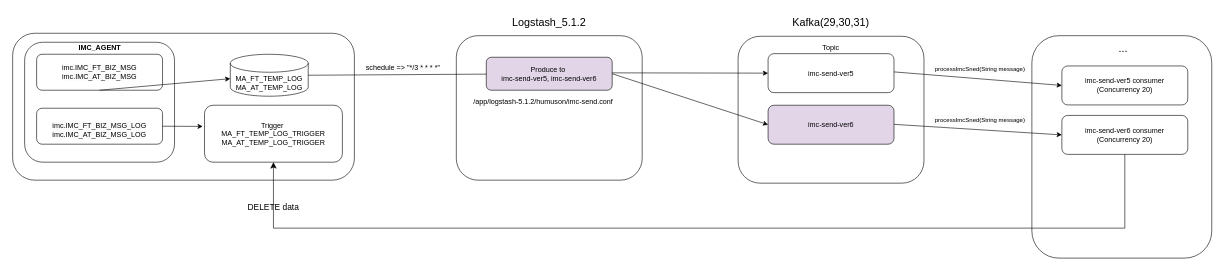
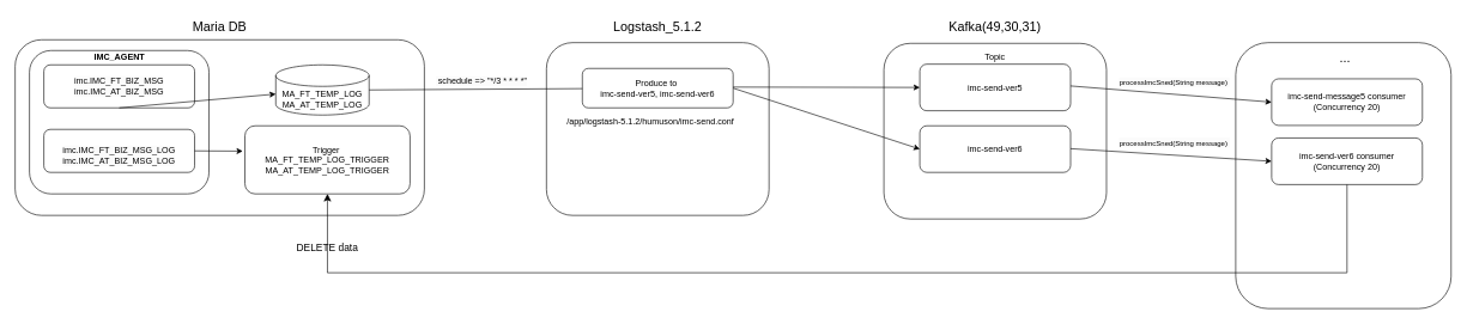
  <mxCell id="0" />
  <mxCell id="1" parent="0" />
  <mxCell id="2" value="" style="rounded=1;whiteSpace=wrap;html=1;" vertex="1" parent="1"><mxGeometry x="20" y="55" width="570" height="245" as="geometry" /></mxCell>
  <mxCell id="3" value="" style="rounded=1;whiteSpace=wrap;html=1;" vertex="1" parent="1"><mxGeometry x="40" y="70" width="250" height="200" as="geometry" /></mxCell>
  <mxCell id="4" value="Trigger&amp;nbsp;&lt;div&gt;MA_FT_TEMP_LOG_TRIGGER&lt;/div&gt;&lt;div&gt;MA_AT_TEMP_LOG_TRIGGER&lt;/div&gt;" style="rounded=1;whiteSpace=wrap;html=1;" vertex="1" parent="1"><mxGeometry x="340" y="175" width="230" height="95" as="geometry" /></mxCell>
+ <mxCell id="5" value="&lt;h3&gt;&lt;span style=&quot;color: rgb(0, 0, 0); font-family: Helvetica; font-style: normal; font-variant-ligatures: normal; font-variant-caps: normal; font-weight: 400; letter-spacing: normal; orphans: 2; text-align: center; text-indent: 0px; text-transform: none; widows: 2; word-spacing: 0px; -webkit-text-stroke-width: 0px; white-space: normal; background-color: rgb(251, 251, 251); text-decoration-thickness: initial; text-decoration-style: initial; text-decoration-color: initial; float: none; display: inline !important;&quot;&gt;&lt;font style=&quot;font-size: 18px;&quot;&gt;Maria DB&lt;/font&gt;&lt;/span&gt;&lt;/h3&gt;" style="text;html=1;align=center;verticalAlign=middle;whiteSpace=wrap;rounded=0;" vertex="1" parent="1"><mxGeometry x="235" y="20" width="140" height="35" as="geometry" /></mxCell>
  <mxCell id="6" value="&lt;br style=&quot;forced-color-adjust: none; color: rgb(0, 0, 0); font-family: Helvetica; font-size: 12px; font-style: normal; font-variant-ligatures: normal; font-variant-caps: normal; font-weight: 400; letter-spacing: normal; orphans: 2; text-align: center; text-indent: 0px; text-transform: none; widows: 2; word-spacing: 0px; -webkit-text-stroke-width: 0px; white-space: normal; background-color: rgb(251, 251, 251); text-decoration-thickness: initial; text-decoration-style: initial; text-decoration-color: initial;&quot;&gt;&lt;div style=&quot;forced-color-adjust: none; color: rgb(0, 0, 0); font-family: Helvetica; font-size: 12px; font-style: normal; font-variant-ligatures: normal; font-variant-caps: normal; font-weight: 400; letter-spacing: normal; orphans: 2; text-align: center; text-indent: 0px; text-transform: none; widows: 2; word-spacing: 0px; -webkit-text-stroke-width: 0px; white-space: normal; background-color: rgb(251, 251, 251); text-decoration-thickness: initial; text-decoration-style: initial; text-decoration-color: initial;&quot;&gt;imc.IMC_FT_BIZ_MSG_LOG&lt;/div&gt;&lt;div style=&quot;forced-color-adjust: none; color: rgb(0, 0, 0); font-family: Helvetica; font-size: 12px; font-style: normal; font-variant-ligatures: normal; font-variant-caps: normal; font-weight: 400; letter-spacing: normal; orphans: 2; text-align: center; text-indent: 0px; text-transform: none; widows: 2; word-spacing: 0px; -webkit-text-stroke-width: 0px; white-space: normal; background-color: rgb(251, 251, 251); text-decoration-thickness: initial; text-decoration-style: initial; text-decoration-color: initial;&quot;&gt;imc.IMC_AT_BIZ_MSG_LOG&lt;/div&gt;" style="rounded=1;whiteSpace=wrap;html=1;" vertex="1" parent="1"><mxGeometry x="60" y="180" width="210" height="60" as="geometry" /></mxCell>
  <mxCell id="7" value="&lt;span style=&quot;color: rgb(0, 0, 0); font-family: Helvetica; font-size: 12px; font-style: normal; font-variant-ligatures: normal; font-variant-caps: normal; font-weight: 400; letter-spacing: normal; orphans: 2; text-align: center; text-indent: 0px; text-transform: none; widows: 2; word-spacing: 0px; -webkit-text-stroke-width: 0px; white-space: normal; background-color: rgb(251, 251, 251); text-decoration-thickness: initial; text-decoration-style: initial; text-decoration-color: initial; float: none; display: inline !important;&quot;&gt;imc.IMC_FT_BIZ_MSG&lt;/span&gt;&lt;div&gt;&lt;span style=&quot;color: rgb(0, 0, 0); font-family: Helvetica; font-size: 12px; font-style: normal; font-variant-ligatures: normal; font-variant-caps: normal; font-weight: 400; letter-spacing: normal; orphans: 2; text-align: center; text-indent: 0px; text-transform: none; widows: 2; word-spacing: 0px; -webkit-text-stroke-width: 0px; white-space: normal; background-color: rgb(251, 251, 251); text-decoration-thickness: initial; text-decoration-style: initial; text-decoration-color: initial; float: none; display: inline !important;&quot;&gt;imc.IMC_AT_BIZ_MSG&lt;/span&gt;&lt;/div&gt;" style="rounded=1;whiteSpace=wrap;html=1;" vertex="1" parent="1"><mxGeometry x="60" y="90" width="210" height="60" as="geometry" /></mxCell>
  <mxCell id="8" value="" style="endArrow=classic;html=1;rounded=0;exitX=0.5;exitY=1;exitDx=0;exitDy=0;" edge="1" parent="1" source="7" target="10"><mxGeometry width="50" height="50" relative="1" as="geometry"><mxPoint x="370" y="300" as="sourcePoint" /><mxPoint x="420" y="250" as="targetPoint" /></mxGeometry></mxCell>
  <mxCell id="9" value="&lt;font style=&quot;font-size: 12px;&quot;&gt;IMC_AGENT&lt;/font&gt;" style="text;strokeColor=none;fillColor=none;html=1;fontSize=24;fontStyle=1;verticalAlign=middle;align=center;" vertex="1" parent="1"><mxGeometry x="115" y="60" width="100" height="30" as="geometry" /></mxCell>
  <mxCell id="10" value="MA_FT_TEMP_LOG&lt;div&gt;MA_AT_TEMP_LOG&lt;/div&gt;" style="shape=cylinder3;whiteSpace=wrap;html=1;boundedLbl=1;backgroundOutline=1;size=15;" vertex="1" parent="1"><mxGeometry x="383" y="90" width="130" height="70" as="geometry" /></mxCell>
  <mxCell id="11" value="" style="rounded=1;whiteSpace=wrap;html=1;" vertex="1" parent="1"><mxGeometry x="760" y="59" width="310" height="241" as="geometry" /></mxCell>
  <mxCell id="12" value="&lt;font style=&quot;font-size: 18px;&quot;&gt;Logstash_5.1.2&lt;/font&gt;" style="text;html=1;align=center;verticalAlign=middle;whiteSpace=wrap;rounded=0;" vertex="1" parent="1"><mxGeometry x="845" y="20" width="140" height="35" as="geometry" /></mxCell>
  <mxCell id="13" value="" style="endArrow=classic;html=1;rounded=0;exitX=1;exitY=0.5;exitDx=0;exitDy=0;entryX=-0.013;entryY=0.372;entryDx=0;entryDy=0;entryPerimeter=0;" edge="1" parent="1" source="6" target="4"><mxGeometry width="50" height="50" relative="1" as="geometry"><mxPoint x="670" y="260" as="sourcePoint" /><mxPoint x="720" y="210" as="targetPoint" /></mxGeometry></mxCell>
- <mxCell id="14" value="Produce to&amp;nbsp;&lt;div&gt;imc-send-ver5, imc-send-ver6&lt;/div&gt;" style="rounded=1;whiteSpace=wrap;html=1;fillColor=#e1d5e7;" vertex="1" parent="1"><mxGeometry x="810" y="95" width="210" height="55" as="geometry" /></mxCell>
+ <mxCell id="14" value="Produce to&amp;nbsp;&lt;div&gt;imc-send-ver5, imc-send-ver6&lt;/div&gt;" style="rounded=1;whiteSpace=wrap;html=1;" vertex="1" parent="1"><mxGeometry x="810" y="95" width="210" height="55" as="geometry" /></mxCell>
  <mxCell id="15" value="" style="rounded=1;whiteSpace=wrap;html=1;" vertex="1" parent="1"><mxGeometry x="1230" y="60" width="310" height="245" as="geometry" /></mxCell>
- <mxCell id="16" value="&lt;font style=&quot;font-size: 18px;&quot;&gt;Kafka(29,30,31)&lt;/font&gt;" style="text;html=1;align=center;verticalAlign=middle;whiteSpace=wrap;rounded=0;" vertex="1" parent="1"><mxGeometry x="1315" y="20" width="140" height="35" as="geometry" /></mxCell>
+ <mxCell id="16" value="&lt;font style=&quot;font-size: 18px;&quot;&gt;Kafka(49,30,31)&lt;/font&gt;" style="text;html=1;align=center;verticalAlign=middle;whiteSpace=wrap;rounded=0;" vertex="1" parent="1"><mxGeometry x="1315" y="20" width="140" height="35" as="geometry" /></mxCell>
  <mxCell id="17" value="imc-send-ver5" style="rounded=1;whiteSpace=wrap;html=1;" vertex="1" parent="1"><mxGeometry x="1280" y="89" width="210" height="65" as="geometry" /></mxCell>
  <mxCell id="18" value="Topic" style="text;html=1;align=center;verticalAlign=middle;whiteSpace=wrap;rounded=0;" vertex="1" parent="1"><mxGeometry x="1355" y="65" width="60" height="30" as="geometry" /></mxCell>
  <mxCell id="19" value="" style="endArrow=none;html=1;rounded=0;exitX=1;exitY=0.5;exitDx=0;exitDy=0;exitPerimeter=0;" edge="1" parent="1" source="10" target="14"><mxGeometry width="50" height="50" relative="1" as="geometry"><mxPoint x="940" y="260" as="sourcePoint" /><mxPoint x="990" y="210" as="targetPoint" /></mxGeometry></mxCell>
  <mxCell id="20" value="&lt;meta charset=&quot;utf-8&quot;&gt;&lt;span style=&quot;color: rgb(0, 0, 0); font-family: Helvetica; font-size: 12px; font-style: normal; font-variant-ligatures: normal; font-variant-caps: normal; font-weight: 400; letter-spacing: normal; orphans: 2; text-align: center; text-indent: 0px; text-transform: none; widows: 2; word-spacing: 0px; -webkit-text-stroke-width: 0px; white-space: normal; background-color: rgb(251, 251, 251); text-decoration-thickness: initial; text-decoration-style: initial; text-decoration-color: initial; display: inline !important; float: none;&quot;&gt;&amp;nbsp;schedule =&amp;gt; &quot;*/3 * * * *&quot;&lt;/span&gt;" style="text;strokeColor=none;fillColor=none;align=left;verticalAlign=middle;spacingLeft=4;spacingRight=4;overflow=hidden;points=[[0,0.5],[1,0.5]];portConstraint=eastwest;rotatable=0;whiteSpace=wrap;html=1;" vertex="1" parent="1"><mxGeometry x="600" y="95" width="160" height="35" as="geometry" /></mxCell>
  <mxCell id="21" value="" style="endArrow=classic;html=1;rounded=0;exitX=1;exitY=0.5;exitDx=0;exitDy=0;exitPerimeter=0;entryX=0;entryY=0.5;entryDx=0;entryDy=0;" edge="1" parent="1" target="17"><mxGeometry width="50" height="50" relative="1" as="geometry"><mxPoint x="1020" y="121" as="sourcePoint" /><mxPoint x="1317" y="119" as="targetPoint" /></mxGeometry></mxCell>
- <mxCell id="22" value="imc-send-ver6" style="rounded=1;whiteSpace=wrap;html=1;fillColor=#e1d5e7;" vertex="1" parent="1"><mxGeometry x="1280" y="175" width="210" height="65" as="geometry" /></mxCell>
+ <mxCell id="22" value="imc-send-ver6" style="rounded=1;whiteSpace=wrap;html=1;" vertex="1" parent="1"><mxGeometry x="1280" y="175" width="210" height="65" as="geometry" /></mxCell>
  <mxCell id="23" value="" style="endArrow=classic;html=1;rounded=0;exitX=1;exitY=0.5;exitDx=0;exitDy=0;entryX=0;entryY=0.5;entryDx=0;entryDy=0;" edge="1" parent="1" source="14" target="22"><mxGeometry width="50" height="50" relative="1" as="geometry"><mxPoint x="1030" y="131" as="sourcePoint" /><mxPoint x="1290" y="132" as="targetPoint" /></mxGeometry></mxCell>
  <mxCell id="24" value="/app/logstash-5.1.2/humuson/imc-send.conf" style="text;html=1;align=center;verticalAlign=middle;whiteSpace=wrap;rounded=0;" vertex="1" parent="1"><mxGeometry x="750" y="154" width="310" height="30" as="geometry" /></mxCell>
  <mxCell id="25" value="" style="rounded=1;whiteSpace=wrap;html=1;" vertex="1" parent="1"><mxGeometry x="1720" y="59" width="300" height="371" as="geometry" /></mxCell>
- <mxCell id="26" value="imc-send-ver5 consumer&lt;div&gt;(Concurrency 20)&lt;/div&gt;" style="rounded=1;whiteSpace=wrap;html=1;" vertex="1" parent="1"><mxGeometry x="1770" y="109.5" width="210" height="65" as="geometry" /></mxCell>
+ <mxCell id="26" value="imc-send-message5 consumer&lt;div&gt;(Concurrency 20)&lt;/div&gt;" style="rounded=1;whiteSpace=wrap;html=1;" vertex="1" parent="1"><mxGeometry x="1770" y="109.5" width="210" height="65" as="geometry" /></mxCell>
  <mxCell id="27" value="imc-send-ver6 consumer&lt;div&gt;(Concurrency 20)&lt;/div&gt;" style="rounded=1;whiteSpace=wrap;html=1;" vertex="1" parent="1"><mxGeometry x="1770" y="192" width="210" height="65" as="geometry" /></mxCell>
  <mxCell id="28" value="&lt;font style=&quot;font-size: 18px;&quot;&gt;...&amp;nbsp;&lt;/font&gt;" style="text;html=1;align=center;verticalAlign=middle;whiteSpace=wrap;rounded=0;" vertex="1" parent="1"><mxGeometry x="1805" y="62.5" width="140" height="35" as="geometry" /></mxCell>
  <mxCell id="29" value="" style="edgeStyle=segmentEdgeStyle;endArrow=classic;html=1;curved=0;rounded=0;endSize=8;startSize=8;entryX=0.5;entryY=1;entryDx=0;entryDy=0;exitX=0.5;exitY=1;exitDx=0;exitDy=0;" edge="1" parent="1" source="27" target="4"><mxGeometry width="50" height="50" relative="1" as="geometry"><mxPoint x="1659.412" y="380" as="sourcePoint" /><mxPoint x="420" y="280" as="targetPoint" /><Array as="points"><mxPoint x="1875" y="380" /><mxPoint x="455" y="380" /></Array></mxGeometry></mxCell>
  <mxCell id="30" value="&lt;font style=&quot;font-size: 14px;&quot;&gt;DELETE data&lt;/font&gt;" style="text;html=1;align=center;verticalAlign=middle;whiteSpace=wrap;rounded=0;" vertex="1" parent="1"><mxGeometry x="385" y="330" width="140" height="30" as="geometry" /></mxCell>
  <mxCell id="31" value="" style="endArrow=classic;html=1;rounded=0;exitX=1;exitY=0.5;exitDx=0;exitDy=0;exitPerimeter=0;entryX=0;entryY=0.5;entryDx=0;entryDy=0;" edge="1" parent="1" target="26"><mxGeometry width="50" height="50" relative="1" as="geometry"><mxPoint x="1490" y="119.41" as="sourcePoint" /><mxPoint x="1750" y="120.41" as="targetPoint" /></mxGeometry></mxCell>
  <mxCell id="32" value="" style="endArrow=classic;html=1;rounded=0;exitX=1;exitY=0.5;exitDx=0;exitDy=0;exitPerimeter=0;entryX=0;entryY=0.5;entryDx=0;entryDy=0;" edge="1" parent="1" target="27"><mxGeometry width="50" height="50" relative="1" as="geometry"><mxPoint x="1490" y="206.91" as="sourcePoint" /><mxPoint x="1750" y="207.91" as="targetPoint" /></mxGeometry></mxCell>
  <mxCell id="33" value="&lt;span style=&quot;color: rgb(0, 0, 0); font-family: Helvetica; font-style: normal; font-variant-ligatures: normal; font-variant-caps: normal; font-weight: 400; letter-spacing: normal; orphans: 2; text-align: center; text-indent: 0px; text-transform: none; widows: 2; word-spacing: 0px; -webkit-text-stroke-width: 0px; white-space: normal; background-color: rgb(251, 251, 251); text-decoration-thickness: initial; text-decoration-style: initial; text-decoration-color: initial; float: none; display: inline !important;&quot;&gt;&lt;font style=&quot;font-size: 10px;&quot;&gt;processImcSned(String message)&amp;nbsp;&lt;/font&gt;&lt;/span&gt;" style="text;html=1;align=center;verticalAlign=middle;whiteSpace=wrap;rounded=0;" vertex="1" parent="1"><mxGeometry x="1530" y="100" width="210" height="30" as="geometry" /></mxCell>
  <mxCell id="34" value="&lt;span style=&quot;color: rgb(0, 0, 0); font-family: Helvetica; font-style: normal; font-variant-ligatures: normal; font-variant-caps: normal; font-weight: 400; letter-spacing: normal; orphans: 2; text-align: center; text-indent: 0px; text-transform: none; widows: 2; word-spacing: 0px; -webkit-text-stroke-width: 0px; white-space: normal; background-color: rgb(251, 251, 251); text-decoration-thickness: initial; text-decoration-style: initial; text-decoration-color: initial; float: none; display: inline !important;&quot;&gt;&lt;font style=&quot;font-size: 10px;&quot;&gt;processImcSned(String message)&amp;nbsp;&lt;/font&gt;&lt;/span&gt;" style="text;html=1;align=center;verticalAlign=middle;whiteSpace=wrap;rounded=0;" vertex="1" parent="1"><mxGeometry x="1530" y="184" width="210" height="30" as="geometry" /></mxCell>
